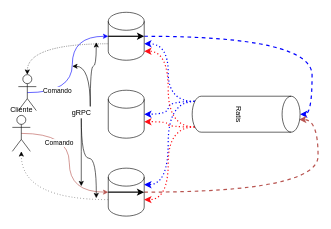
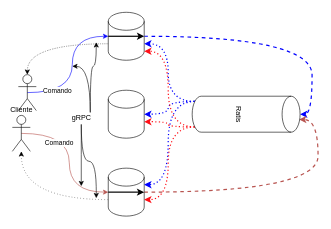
  <mxCell id="0" />
  <mxCell id="1" parent="0" />
  <mxCell id="2" style="edgeStyle=orthogonalEdgeStyle;rounded=0;orthogonalLoop=1;jettySize=auto;html=1;exitX=0.5;exitY=0.5;exitDx=0;exitDy=0;exitPerimeter=0;entryX=0;entryY=0.5;entryDx=0;entryDy=0;entryPerimeter=0;curved=1;fillColor=#f8cecc;strokeColor=#b85450;" parent="1" source="4" target="11" edge="1"><mxGeometry relative="1" as="geometry" /></mxCell>
  <mxCell id="3" value="Comando" style="edgeLabel;html=1;align=center;verticalAlign=middle;resizable=0;points=[];" parent="2" vertex="1" connectable="0"><mxGeometry x="-0.491" y="-15" relative="1" as="geometry"><mxPoint as="offset" /></mxGeometry></mxCell>
  <mxCell id="4" value="Cliente" style="shape=umlActor;verticalLabelPosition=top;verticalAlign=bottom;html=1;outlineConnect=0;labelPosition=center;align=center;" parent="1" vertex="1"><mxGeometry x="20" y="192" width="30" height="60" as="geometry" /></mxCell>
  <mxCell id="5" style="edgeStyle=orthogonalEdgeStyle;curved=1;rounded=0;orthogonalLoop=1;jettySize=auto;html=1;exitX=1;exitY=0.5;exitDx=0;exitDy=0;exitPerimeter=0;entryX=0.5;entryY=0;entryDx=0;entryDy=0;entryPerimeter=0;fillColor=#dae8fc;strokeWidth=2;strokeColor=#0000FF;dashed=1;" parent="1" source="7" target="21" edge="1"><mxGeometry relative="1" as="geometry" /></mxCell>
  <mxCell id="6" style="edgeStyle=orthogonalEdgeStyle;curved=1;rounded=0;orthogonalLoop=1;jettySize=auto;html=1;exitX=0;exitY=0;exitDx=0;exitDy=52.5;exitPerimeter=0;entryX=0.5;entryY=0;entryDx=0;entryDy=0;entryPerimeter=0;dashed=1;dashPattern=1 2;" parent="1" source="7" target="14" edge="1"><mxGeometry relative="1" as="geometry" /></mxCell>
  <mxCell id="7" value="" style="shape=cylinder3;whiteSpace=wrap;html=1;boundedLbl=1;backgroundOutline=1;size=15;" parent="1" vertex="1"><mxGeometry x="180" y="20" width="60" height="80" as="geometry" /></mxCell>
  <mxCell id="8" value="" style="shape=cylinder3;whiteSpace=wrap;html=1;boundedLbl=1;backgroundOutline=1;size=15;" parent="1" vertex="1"><mxGeometry x="180" y="150" width="60" height="80" as="geometry" /></mxCell>
  <mxCell id="9" style="edgeStyle=orthogonalEdgeStyle;curved=1;rounded=0;orthogonalLoop=1;jettySize=auto;html=1;entryX=0.65;entryY=0.009;entryDx=0;entryDy=0;entryPerimeter=0;fillColor=#f8cecc;strokeColor=#b85450;strokeWidth=2;dashed=1;" parent="1" source="11" target="21" edge="1"><mxGeometry relative="1" as="geometry"><Array as="points"><mxPoint x="530" y="320" /><mxPoint x="530" y="199" /></Array></mxGeometry></mxCell>
  <mxCell id="10" style="edgeStyle=orthogonalEdgeStyle;curved=1;rounded=0;orthogonalLoop=1;jettySize=auto;html=1;exitX=0;exitY=0;exitDx=0;exitDy=52.5;exitPerimeter=0;dashed=1;dashPattern=1 4;" parent="1" source="11" target="4" edge="1"><mxGeometry relative="1" as="geometry" /></mxCell>
  <mxCell id="11" value="" style="shape=cylinder3;whiteSpace=wrap;html=1;boundedLbl=1;backgroundOutline=1;size=15;" parent="1" vertex="1"><mxGeometry x="180" y="280" width="60" height="80" as="geometry" /></mxCell>
  <mxCell id="12" style="edgeStyle=orthogonalEdgeStyle;curved=1;rounded=0;orthogonalLoop=1;jettySize=auto;html=1;exitX=0.5;exitY=0.5;exitDx=0;exitDy=0;exitPerimeter=0;entryX=0;entryY=0.5;entryDx=0;entryDy=0;entryPerimeter=0;fillColor=#dae8fc;strokeColor=#0000FF;" parent="1" source="14" target="7" edge="1"><mxGeometry relative="1" as="geometry" /></mxCell>
  <mxCell id="13" value="Comando" style="edgeLabel;html=1;align=center;verticalAlign=middle;resizable=0;points=[];" parent="12" vertex="1" connectable="0"><mxGeometry x="-0.569" y="4" relative="1" as="geometry"><mxPoint as="offset" /></mxGeometry></mxCell>
  <mxCell id="14" value="" style="shape=umlActor;verticalLabelPosition=top;verticalAlign=bottom;html=1;outlineConnect=0;labelPosition=center;align=center;" parent="1" vertex="1"><mxGeometry x="30" y="124" width="30" height="60" as="geometry" /></mxCell>
  <mxCell id="15" style="edgeStyle=orthogonalEdgeStyle;rounded=0;orthogonalLoop=1;jettySize=auto;html=1;entryX=1;entryY=0;entryDx=0;entryDy=52.5;entryPerimeter=0;strokeWidth=2;strokeColor=#0000FF;curved=1;dashed=1;dashPattern=1 2;exitX=0.145;exitY=1;exitDx=0;exitDy=-4.35;exitPerimeter=0;" parent="1" source="21" target="7" edge="1"><mxGeometry relative="1" as="geometry" /></mxCell>
  <mxCell id="16" style="edgeStyle=orthogonalEdgeStyle;curved=1;rounded=0;orthogonalLoop=1;jettySize=auto;html=1;exitX=0.145;exitY=1;exitDx=0;exitDy=-4.35;exitPerimeter=0;entryX=1;entryY=0.5;entryDx=0;entryDy=0;entryPerimeter=0;strokeColor=#0000FF;strokeWidth=2;dashed=1;dashPattern=1 2;" parent="1" source="21" target="8" edge="1"><mxGeometry relative="1" as="geometry" /></mxCell>
  <mxCell id="17" style="edgeStyle=orthogonalEdgeStyle;curved=1;rounded=0;orthogonalLoop=1;jettySize=auto;html=1;exitX=0.145;exitY=1;exitDx=0;exitDy=-4.35;exitPerimeter=0;entryX=1;entryY=0;entryDx=0;entryDy=27.5;entryPerimeter=0;strokeColor=#0000FF;strokeWidth=2;dashed=1;dashPattern=1 2;" parent="1" source="21" target="11" edge="1"><mxGeometry relative="1" as="geometry" /></mxCell>
  <mxCell id="18" style="edgeStyle=orthogonalEdgeStyle;curved=1;rounded=0;orthogonalLoop=1;jettySize=auto;html=1;exitX=0.855;exitY=1;exitDx=0;exitDy=-4.35;exitPerimeter=0;entryX=1;entryY=1;entryDx=0;entryDy=-15;entryPerimeter=0;dashed=1;dashPattern=1 2;strokeWidth=2;strokeColor=#FF0F17;" parent="1" source="21" target="7" edge="1"><mxGeometry relative="1" as="geometry" /></mxCell>
  <mxCell id="19" style="edgeStyle=orthogonalEdgeStyle;curved=1;rounded=0;orthogonalLoop=1;jettySize=auto;html=1;exitX=0.855;exitY=1;exitDx=0;exitDy=-4.35;exitPerimeter=0;entryX=1;entryY=0;entryDx=0;entryDy=52.5;entryPerimeter=0;dashed=1;dashPattern=1 2;strokeColor=#FF0F17;strokeWidth=2;" parent="1" source="21" target="8" edge="1"><mxGeometry relative="1" as="geometry" /></mxCell>
  <mxCell id="20" style="edgeStyle=orthogonalEdgeStyle;curved=1;rounded=0;orthogonalLoop=1;jettySize=auto;html=1;exitX=0.855;exitY=1;exitDx=0;exitDy=-4.35;exitPerimeter=0;entryX=1;entryY=0;entryDx=0;entryDy=52.5;entryPerimeter=0;dashed=1;dashPattern=1 2;strokeColor=#FF0F17;strokeWidth=2;" parent="1" source="21" target="11" edge="1"><mxGeometry relative="1" as="geometry" /></mxCell>
  <mxCell id="21" value="Ratis" style="shape=cylinder3;whiteSpace=wrap;html=1;boundedLbl=1;backgroundOutline=1;size=15;rotation=90;" parent="1" vertex="1"><mxGeometry x="380" y="100" width="60" height="180" as="geometry" /></mxCell>
  <mxCell id="22" style="rounded=0;orthogonalLoop=1;jettySize=auto;html=1;exitX=0;exitY=0.5;exitDx=0;exitDy=0;exitPerimeter=0;entryX=1;entryY=0.5;entryDx=0;entryDy=0;entryPerimeter=0;strokeWidth=2;" parent="1" source="7" target="7" edge="1"><mxGeometry relative="1" as="geometry" /></mxCell>
  <mxCell id="23" style="edgeStyle=none;rounded=0;orthogonalLoop=1;jettySize=auto;html=1;exitX=0;exitY=0.5;exitDx=0;exitDy=0;exitPerimeter=0;entryX=1;entryY=0.5;entryDx=0;entryDy=0;entryPerimeter=0;strokeWidth=2;" parent="1" source="11" target="11" edge="1"><mxGeometry relative="1" as="geometry" /></mxCell>
  <mxCell id="24" style="edgeStyle=orthogonalEdgeStyle;rounded=0;orthogonalLoop=1;jettySize=auto;html=1;curved=1;" edge="1" parent="1" source="28"><mxGeometry relative="1" as="geometry"><mxPoint x="120" y="110" as="targetPoint" /><Array as="points"><mxPoint x="150" y="110" /></Array></mxGeometry></mxCell>
  <mxCell id="25" style="edgeStyle=orthogonalEdgeStyle;curved=1;rounded=0;orthogonalLoop=1;jettySize=auto;html=1;" edge="1" parent="1" source="28"><mxGeometry relative="1" as="geometry"><mxPoint x="160" y="70" as="targetPoint" /><Array as="points"><mxPoint x="150" y="110" /><mxPoint x="160" y="110" /></Array></mxGeometry></mxCell>
  <mxCell id="26" style="edgeStyle=orthogonalEdgeStyle;curved=1;rounded=0;orthogonalLoop=1;jettySize=auto;html=1;" edge="1" parent="1" source="28"><mxGeometry relative="1" as="geometry"><mxPoint x="160" y="330" as="targetPoint" /></mxGeometry></mxCell>
  <mxCell id="27" style="edgeStyle=orthogonalEdgeStyle;curved=1;rounded=0;orthogonalLoop=1;jettySize=auto;html=1;" edge="1" parent="1" source="28"><mxGeometry relative="1" as="geometry"><mxPoint x="135" y="310" as="targetPoint" /></mxGeometry></mxCell>
- <mxCell id="28" value="gRPC" style="text;html=1;align=center;verticalAlign=middle;resizable=0;points=[];autosize=1;" vertex="1" parent="1"><mxGeometry x="110" y="177" width="50" height="20" as="geometry" /></mxCell>
+ <mxCell id="28" value="gRPC" style="text;html=1;align=center;verticalAlign=middle;resizable=0;points=[];autosize=1;" vertex="1" parent="1"><mxGeometry x="110" y="187" width="50" height="20" as="geometry" /></mxCell>
